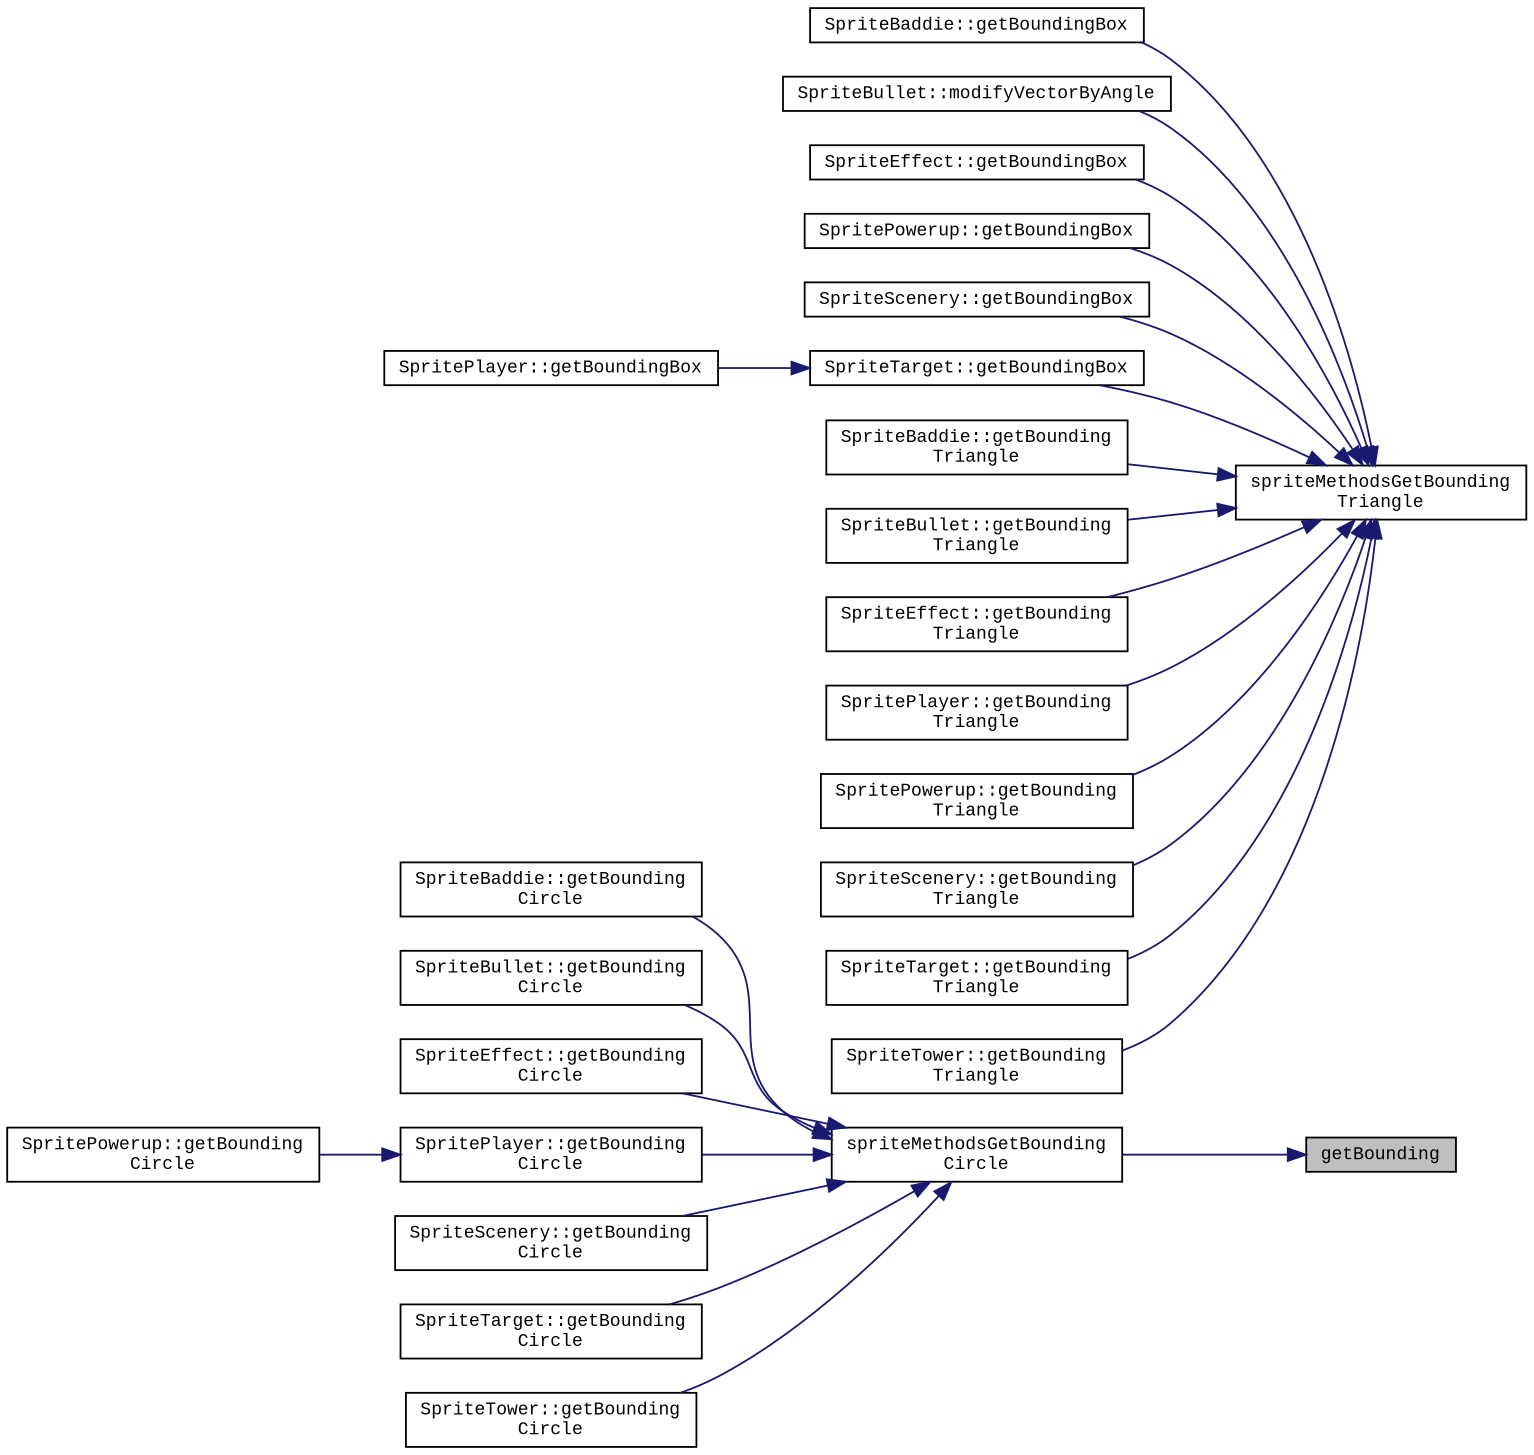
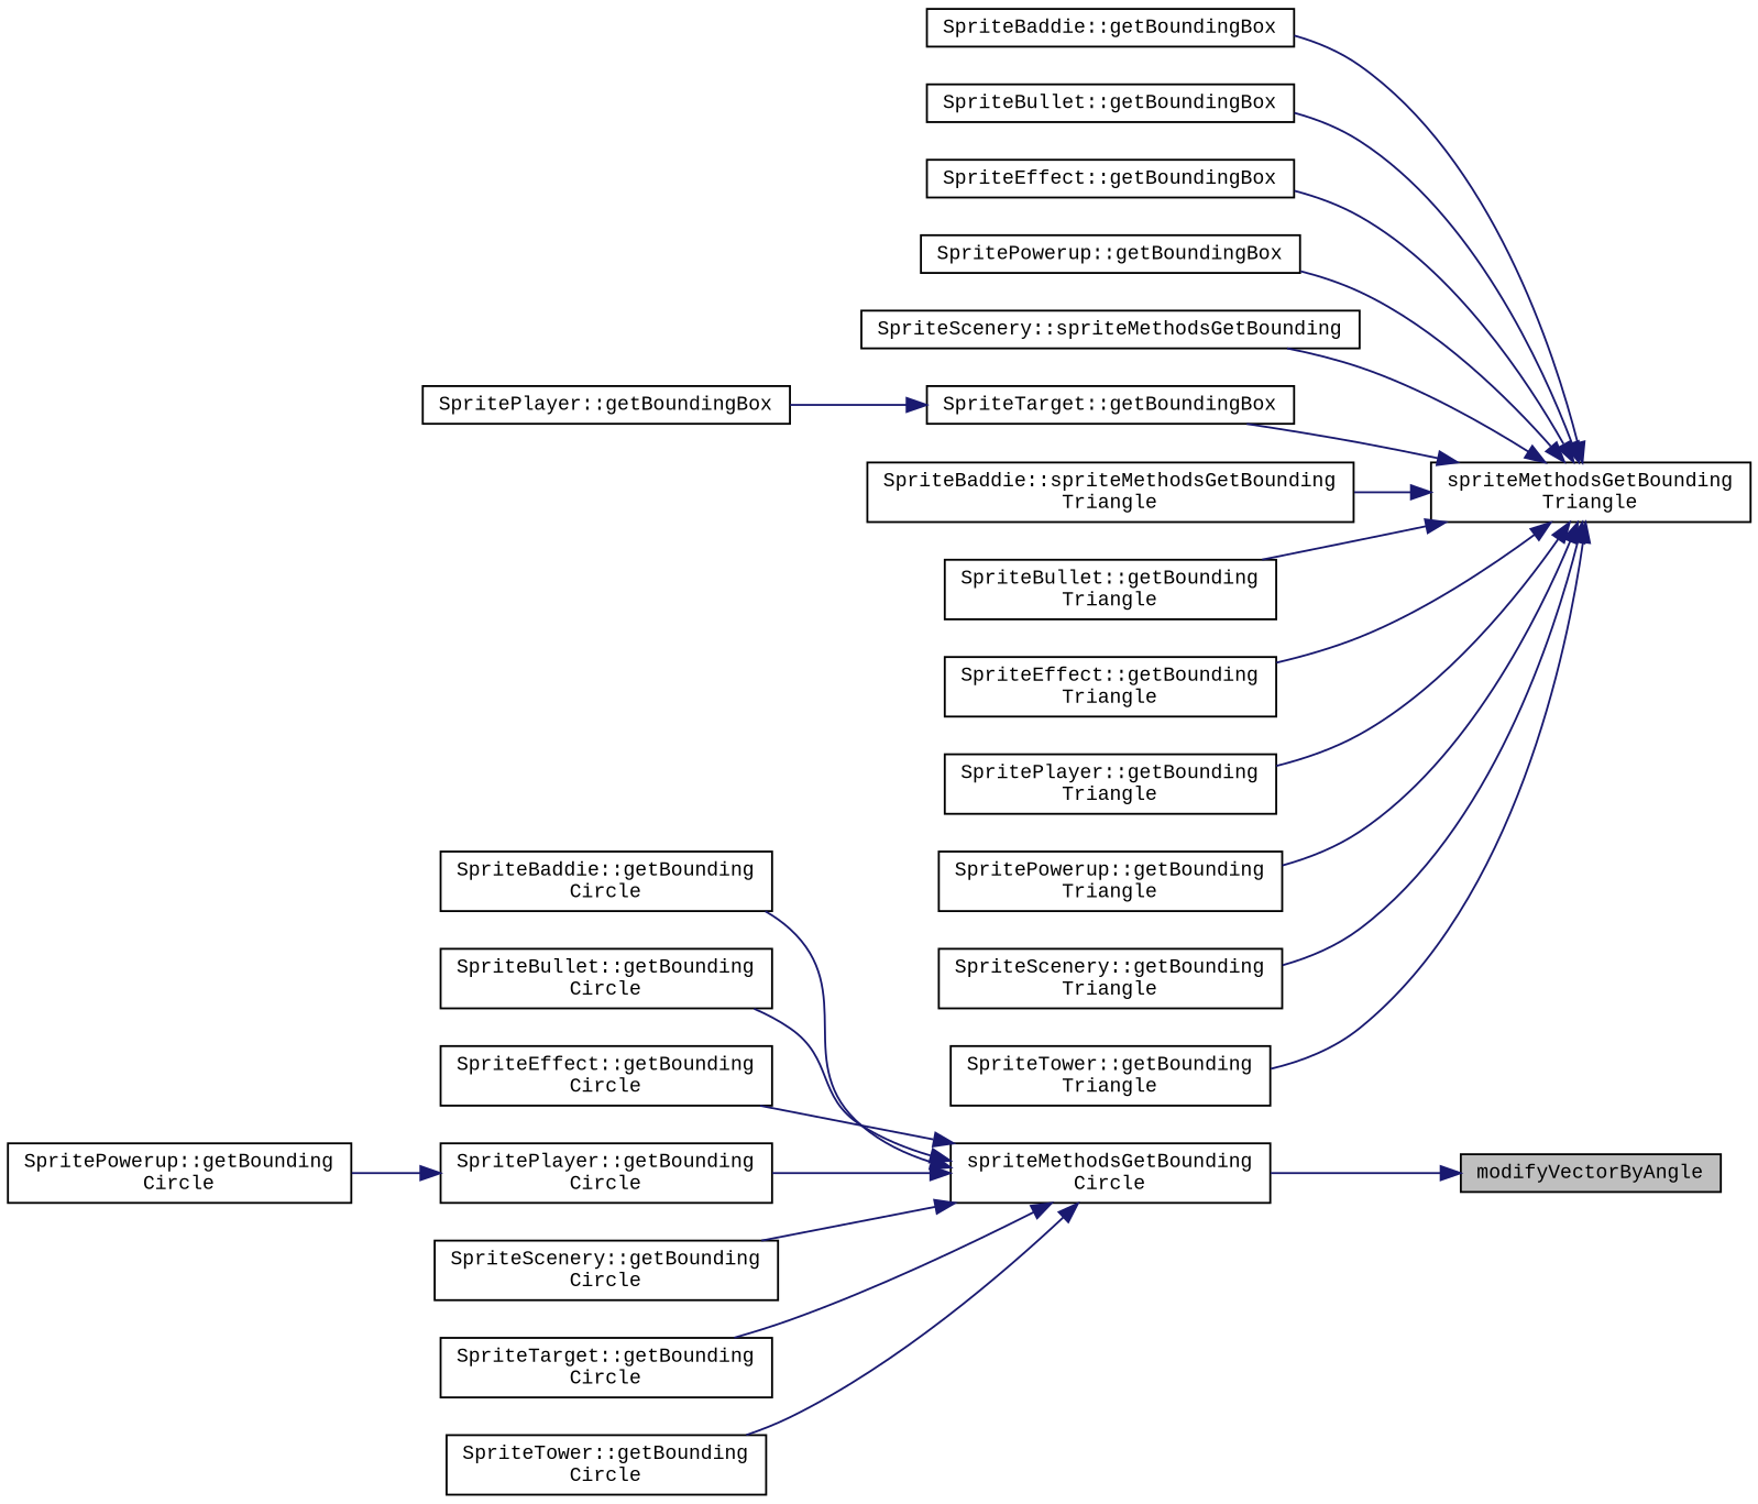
  digraph {
    fontname="Liberation Mono"
    rankdir=RL
    node [color=black fillcolor=white fontname="Liberation Mono" fontsize=10 shape=record style=filled]
    edge [color=midnightblue dir=back fontname="Liberation Mono" fontsize=10 labelfontname=Helvetica labelfontsize=10 style=solid]
-   n1 [fillcolor=grey75 fontcolor=black height=0.2 label=getBounding width=0.4]
+   n1 [fillcolor=grey75 fontcolor=black height=0.2 label=modifyVectorByAngle width=0.4]
    n2 [height=0.2 label="spriteMethodsGetBounding\lCircle" width=0.4]
    n3 [height=0.2 label="SpriteBaddie::getBounding\lCircle" width=0.4]
    n4 [height=0.2 label="SpriteBullet::getBounding\lCircle" width=0.4]
    n5 [height=0.2 label="SpriteEffect::getBounding\lCircle" width=0.4]
    n6 [height=0.2 label="SpritePlayer::getBounding\lCircle" width=0.4]
    n7 [height=0.2 label="SpriteScenery::getBounding\lCircle" width=0.4]
    n8 [height=0.2 label="SpriteTarget::getBounding\lCircle" width=0.4]
    n9 [height=0.2 label="SpriteTower::getBounding\lCircle" width=0.4]
    n10 [height=0.2 label="spriteMethodsGetBounding\lTriangle" width=0.4]
    n11 [height=0.2 label="SpriteBaddie::getBoundingBox" width=0.4]
-   n12 [height=0.2 label="SpriteBullet::modifyVectorByAngle" width=0.4]
+   n12 [height=0.2 label="SpriteBullet::getBoundingBox" width=0.4]
    n13 [height=0.2 label="SpriteEffect::getBoundingBox" width=0.4]
    n14 [height=0.2 label="SpritePowerup::getBoundingBox" width=0.4]
-   n15 [height=0.2 label="SpriteScenery::getBoundingBox" width=0.4]
+   n15 [height=0.2 label="SpriteScenery::spriteMethodsGetBounding" width=0.4]
    n16 [height=0.2 label="SpriteTarget::getBoundingBox" width=0.4]
-   n17 [height=0.2 label="SpriteBaddie::getBounding\lTriangle" width=0.4]
+   n17 [height=0.2 label="SpriteBaddie::spriteMethodsGetBounding\lTriangle" width=0.4]
    n18 [height=0.2 label="SpriteBullet::getBounding\lTriangle" width=0.4]
    n19 [height=0.2 label="SpriteEffect::getBounding\lTriangle" width=0.4]
    n20 [height=0.2 label="SpritePlayer::getBounding\lTriangle" width=0.4]
    n21 [height=0.2 label="SpritePowerup::getBounding\lTriangle" width=0.4]
    n22 [height=0.2 label="SpriteScenery::getBounding\lTriangle" width=0.4]
-   n23 [height=0.2 label="SpriteTarget::getBounding\lTriangle" width=0.4]
    n24 [height=0.2 label="SpriteTower::getBounding\lTriangle" width=0.4]
    n25 [height=0.2 label="SpritePowerup::getBounding\lCircle" width=0.4]
    n26 [height=0.2 label="SpritePlayer::getBoundingBox" width=0.4]
    n1 -> n2
    n2 -> n3
    n2 -> n4
    n2 -> n5
    n2 -> n6
    n2 -> n7
    n2 -> n8
    n2 -> n9
    n6 -> n25
    n10 -> n11
    n10 -> n12
    n10 -> n13
    n10 -> n14
    n10 -> n15
    n10 -> n16
    n10 -> n17
    n10 -> n18
    n10 -> n19
    n10 -> n20
    n10 -> n21
    n10 -> n22
-   n10 -> n23
    n10 -> n24
    n16 -> n26
  }
